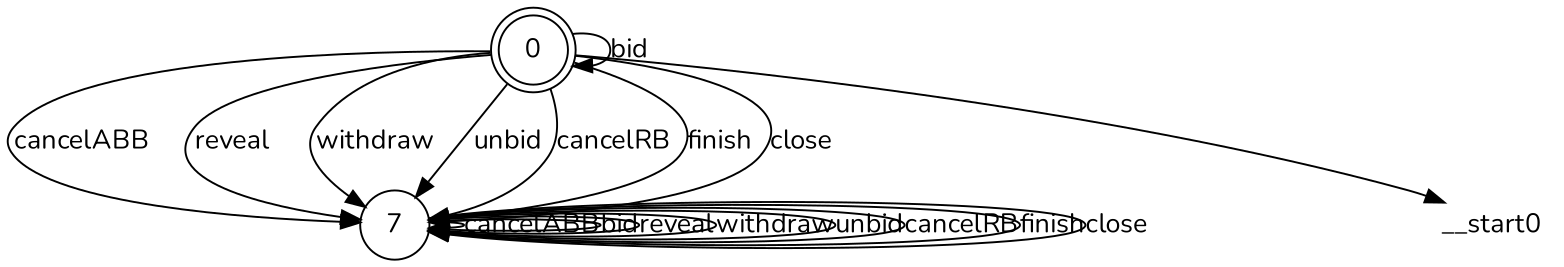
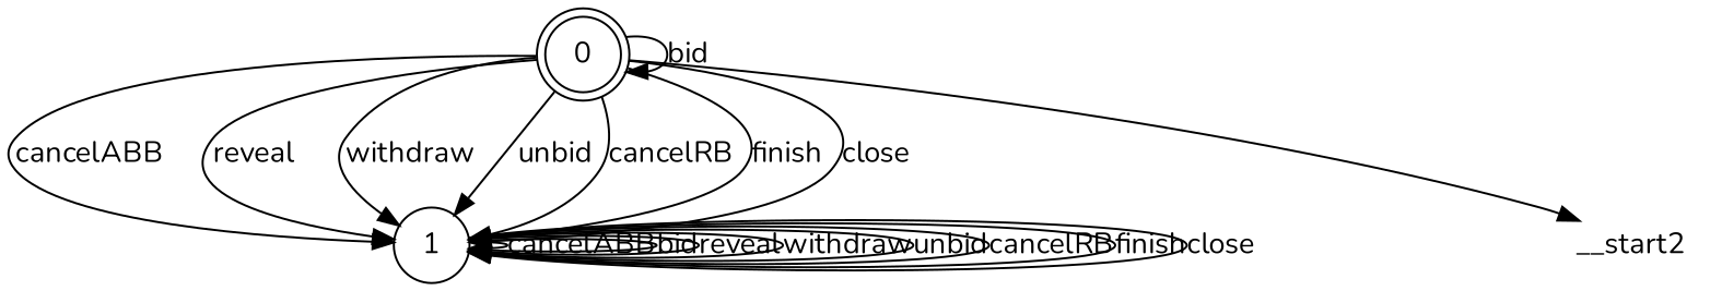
  digraph {
    fontname=Nunito
    node [fontname=Nunito]
    edge [fontname=Nunito]
    n1 [label=0 shape=doublecircle]
-   n2 [label=7 shape=circle]
-   __start0 [height=0 shape=none width=0]
+   n2 [label=1 shape=circle]
+   __start0 [height=0 shape=none width=0 label=__start2]
    n1 -> n1 [label=bid]
    n1 -> n2 [label=cancelABB]
    n1 -> n2 [label=reveal]
    n1 -> n2 [label=withdraw]
    n1 -> n2 [label=unbid]
    n1 -> n2 [label=cancelRB]
    n1 -> n2 [label=finish]
    n1 -> n2 [label=close]
    n1 -> __start0
    n2 -> n2 [label=cancelABB]
    n2 -> n2 [label=bid]
    n2 -> n2 [label=reveal]
    n2 -> n2 [label=withdraw]
    n2 -> n2 [label=unbid]
    n2 -> n2 [label=cancelRB]
    n2 -> n2 [label=finish]
    n2 -> n2 [label=close]
  }
